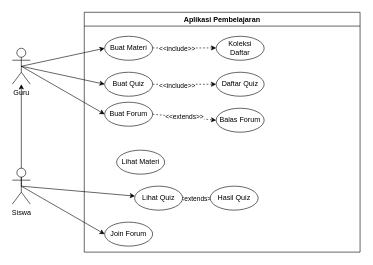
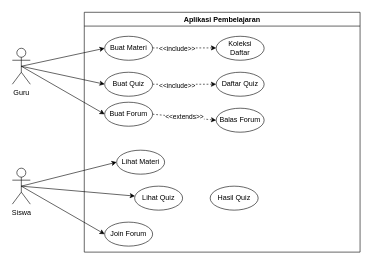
  <mxCell id="0" />
  <mxCell id="1" parent="0" />
  <mxCell id="2" value="Aplikasi Pembelajaran" style="swimlane;whiteSpace=wrap;html=1;" vertex="1" parent="1"><mxGeometry x="140" y="20" width="460" height="400" as="geometry" /></mxCell>
  <mxCell id="3" value="Buat Materi" style="ellipse;whiteSpace=wrap;html=1;" vertex="1" parent="2"><mxGeometry x="34" y="40" width="80" height="40" as="geometry" /></mxCell>
  <mxCell id="4" style="edgeStyle=none;rounded=0;orthogonalLoop=1;jettySize=auto;html=1;exitX=1;exitY=0.5;exitDx=0;exitDy=0;entryX=0;entryY=0.5;entryDx=0;entryDy=0;dashed=1;" edge="1" parent="2" source="6" target="9"><mxGeometry relative="1" as="geometry" /></mxCell>
  <mxCell id="5" value="&amp;lt;&amp;lt;include&amp;gt;&amp;gt;" style="edgeLabel;html=1;align=center;verticalAlign=middle;resizable=0;points=[];" vertex="1" connectable="0" parent="4"><mxGeometry x="-0.242" y="-1" relative="1" as="geometry"><mxPoint as="offset" /></mxGeometry></mxCell>
  <mxCell id="6" value="Buat Quiz" style="ellipse;whiteSpace=wrap;html=1;" vertex="1" parent="2"><mxGeometry x="34" y="100" width="80" height="40" as="geometry" /></mxCell>
  <mxCell id="7" value="Buat Forum" style="ellipse;whiteSpace=wrap;html=1;" vertex="1" parent="2"><mxGeometry x="34" y="150" width="80" height="40" as="geometry" /></mxCell>
  <mxCell id="8" value="Koleksi &lt;br&gt;Daftar" style="ellipse;whiteSpace=wrap;html=1;" vertex="1" parent="2"><mxGeometry x="220" y="40" width="80" height="40" as="geometry" /></mxCell>
  <mxCell id="9" value="Daftar Quiz" style="ellipse;whiteSpace=wrap;html=1;" vertex="1" parent="2"><mxGeometry x="220" y="100" width="80" height="40" as="geometry" /></mxCell>
  <mxCell id="10" value="Balas Forum" style="ellipse;whiteSpace=wrap;html=1;" vertex="1" parent="2"><mxGeometry x="220" y="160" width="80" height="40" as="geometry" /></mxCell>
  <mxCell id="11" value="" style="endArrow=classic;html=1;rounded=0;exitX=1;exitY=0.5;exitDx=0;exitDy=0;entryX=0;entryY=0.5;entryDx=0;entryDy=0;dashed=1;" edge="1" parent="2" source="7" target="10"><mxGeometry relative="1" as="geometry"><mxPoint x="80" y="190" as="sourcePoint" /><mxPoint x="180" y="190" as="targetPoint" /></mxGeometry></mxCell>
  <mxCell id="12" value="&amp;lt;&amp;lt;extends&amp;gt;&amp;gt;" style="edgeLabel;resizable=0;html=1;;align=center;verticalAlign=middle;" connectable="0" vertex="1" parent="11"><mxGeometry relative="1" as="geometry" /></mxCell>
  <mxCell id="13" style="edgeStyle=none;rounded=0;orthogonalLoop=1;jettySize=auto;html=1;exitX=1;exitY=0.5;exitDx=0;exitDy=0;entryX=0;entryY=0.5;entryDx=0;entryDy=0;dashed=1;" edge="1" parent="2"><mxGeometry relative="1" as="geometry"><mxPoint x="114" y="59.43" as="sourcePoint" /><mxPoint x="220" y="59.43" as="targetPoint" /></mxGeometry></mxCell>
  <mxCell id="14" value="&amp;lt;&amp;lt;include&amp;gt;&amp;gt;" style="edgeLabel;html=1;align=center;verticalAlign=middle;resizable=0;points=[];" vertex="1" connectable="0" parent="13"><mxGeometry x="-0.242" y="-1" relative="1" as="geometry"><mxPoint as="offset" /></mxGeometry></mxCell>
  <mxCell id="15" value="Lihat Materi" style="ellipse;whiteSpace=wrap;html=1;" vertex="1" parent="2"><mxGeometry x="54" y="230" width="80" height="40" as="geometry" /></mxCell>
- <mxCell id="16" style="edgeStyle=none;rounded=0;orthogonalLoop=1;jettySize=auto;html=1;exitX=1;exitY=0.5;exitDx=0;exitDy=0;entryX=0;entryY=0.5;entryDx=0;entryDy=0;dashed=1;" edge="1" parent="2" source="18" target="20"><mxGeometry relative="1" as="geometry" /></mxCell>
- <mxCell id="17" value="&amp;lt;&amp;lt;extends&amp;gt;&amp;gt;" style="edgeLabel;html=1;align=center;verticalAlign=middle;resizable=0;points=[];" vertex="1" connectable="0" parent="16"><mxGeometry x="-0.083" y="-1" relative="1" as="geometry"><mxPoint as="offset" /></mxGeometry></mxCell>
  <mxCell id="18" value="Lihat Quiz" style="ellipse;whiteSpace=wrap;html=1;" vertex="1" parent="2"><mxGeometry x="84" y="290" width="80" height="40" as="geometry" /></mxCell>
  <mxCell id="19" value="Join Forum" style="ellipse;whiteSpace=wrap;html=1;" vertex="1" parent="2"><mxGeometry x="34" y="350" width="80" height="40" as="geometry" /></mxCell>
  <mxCell id="20" value="Hasil Quiz" style="ellipse;whiteSpace=wrap;html=1;" vertex="1" parent="2"><mxGeometry x="210" y="290" width="80" height="40" as="geometry" /></mxCell>
  <mxCell id="21" style="edgeStyle=none;rounded=0;orthogonalLoop=1;jettySize=auto;html=1;exitX=0.5;exitY=0.5;exitDx=0;exitDy=0;exitPerimeter=0;entryX=0;entryY=0.5;entryDx=0;entryDy=0;" edge="1" parent="1" source="24" target="3"><mxGeometry relative="1" as="geometry" /></mxCell>
  <mxCell id="22" style="edgeStyle=none;rounded=0;orthogonalLoop=1;jettySize=auto;html=1;exitX=0.5;exitY=0.5;exitDx=0;exitDy=0;exitPerimeter=0;entryX=0;entryY=0.5;entryDx=0;entryDy=0;" edge="1" parent="1" source="24" target="6"><mxGeometry relative="1" as="geometry" /></mxCell>
  <mxCell id="23" style="edgeStyle=none;rounded=0;orthogonalLoop=1;jettySize=auto;html=1;exitX=0.5;exitY=0.5;exitDx=0;exitDy=0;exitPerimeter=0;entryX=0;entryY=0.5;entryDx=0;entryDy=0;" edge="1" parent="1" source="24" target="7"><mxGeometry relative="1" as="geometry" /></mxCell>
  <mxCell id="24" value="Guru" style="shape=umlActor;verticalLabelPosition=bottom;verticalAlign=top;html=1;outlineConnect=0;" vertex="1" parent="1"><mxGeometry x="20" y="80" width="30" height="60" as="geometry" /></mxCell>
- <mxCell id="25" style="edgeStyle=none;rounded=0;orthogonalLoop=1;jettySize=auto;html=1;exitX=0.5;exitY=0.5;exitDx=0;exitDy=0;exitPerimeter=0;" edge="1" parent="1" source="28" target="24"><mxGeometry relative="1" as="geometry" /></mxCell>
+ <mxCell id="25" style="edgeStyle=none;rounded=0;orthogonalLoop=1;jettySize=auto;html=1;exitX=0.5;exitY=0.5;exitDx=0;exitDy=0;exitPerimeter=0;entryX=0;entryY=0.5;entryDx=0;entryDy=0;" edge="1" parent="1" source="28" target="15"><mxGeometry relative="1" as="geometry" /></mxCell>
  <mxCell id="26" style="edgeStyle=none;rounded=0;orthogonalLoop=1;jettySize=auto;html=1;exitX=0.5;exitY=0.5;exitDx=0;exitDy=0;exitPerimeter=0;" edge="1" parent="1" source="28" target="18"><mxGeometry relative="1" as="geometry" /></mxCell>
  <mxCell id="27" style="edgeStyle=none;rounded=0;orthogonalLoop=1;jettySize=auto;html=1;exitX=0.5;exitY=0.5;exitDx=0;exitDy=0;exitPerimeter=0;entryX=0;entryY=0.5;entryDx=0;entryDy=0;" edge="1" parent="1" source="28" target="19"><mxGeometry relative="1" as="geometry" /></mxCell>
  <mxCell id="28" value="Siswa&lt;div&gt;&lt;br&gt;&lt;/div&gt;" style="shape=umlActor;verticalLabelPosition=bottom;verticalAlign=top;html=1;outlineConnect=0;" vertex="1" parent="1"><mxGeometry x="20" y="280" width="30" height="60" as="geometry" /></mxCell>
